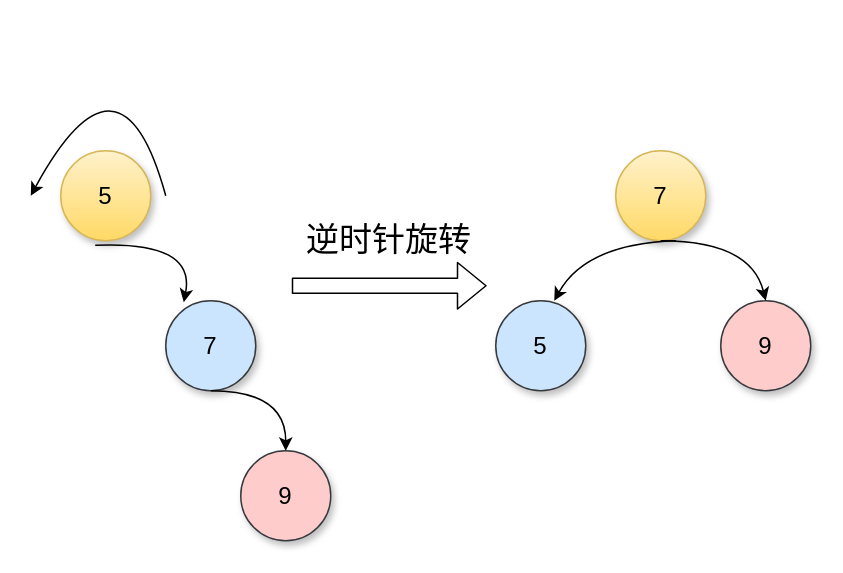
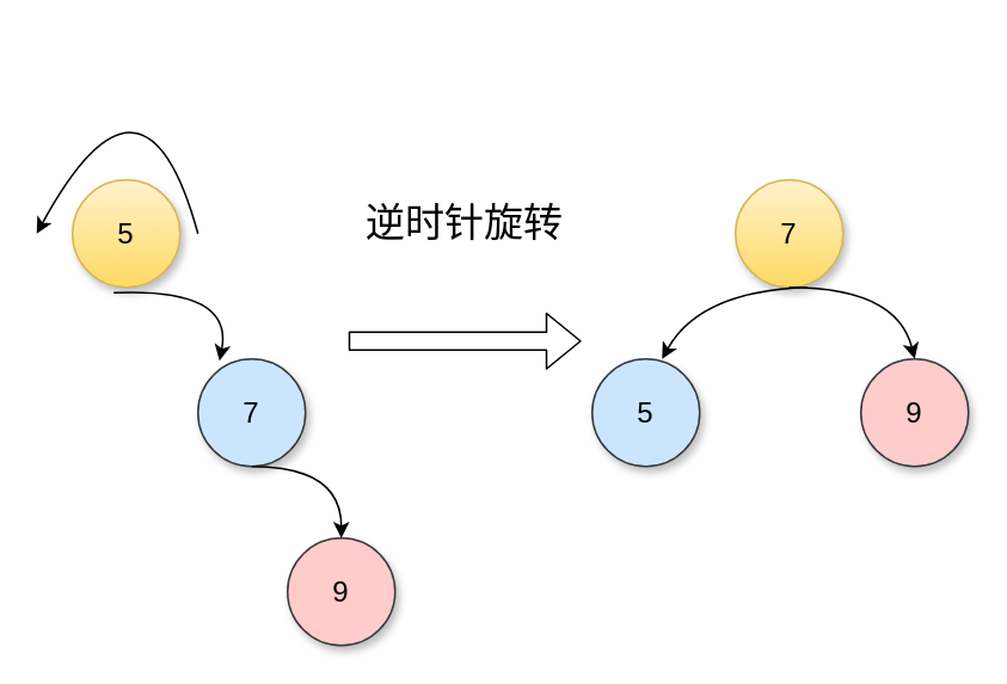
  <mxCell id="0" />
  <mxCell id="1" parent="0" />
  <mxCell id="2" value="5" style="ellipse;whiteSpace=wrap;html=1;aspect=fixed;shadow=1;gradientColor=#ffd966;fillColor=#fff2cc;strokeColor=#d6b656;fontSize=16;" vertex="1" parent="1"><mxGeometry x="40" y="100" width="60" height="60" as="geometry" /></mxCell>
  <mxCell id="3" value="7" style="ellipse;whiteSpace=wrap;html=1;aspect=fixed;shadow=1;fillColor=#cce5ff;strokeColor=#36393d;fontSize=16;" vertex="1" parent="1"><mxGeometry x="110" y="200" width="60" height="60" as="geometry" /></mxCell>
  <mxCell id="4" value="9" style="ellipse;whiteSpace=wrap;html=1;aspect=fixed;shadow=1;fillColor=#ffcccc;strokeColor=#36393d;fontSize=16;" vertex="1" parent="1"><mxGeometry x="160" y="300" width="60" height="60" as="geometry" /></mxCell>
  <mxCell id="5" value="" style="shape=flexArrow;endArrow=classic;html=1;" edge="1" parent="1"><mxGeometry width="50" height="50" relative="1" as="geometry"><mxPoint x="194" y="190" as="sourcePoint" /><mxPoint x="324" y="190" as="targetPoint" /></mxGeometry></mxCell>
- <mxCell id="6" value="&lt;font style=&quot;font-size: 22px&quot;&gt;逆时针旋转&lt;/font&gt;" style="text;html=1;strokeColor=none;fillColor=none;align=center;verticalAlign=middle;whiteSpace=wrap;rounded=0;" vertex="1" parent="1"><mxGeometry x="194" y="150" width="130" height="20" as="geometry" /></mxCell>
+ <mxCell id="6" value="&lt;font style=&quot;font-size: 22px&quot;&gt;逆时针旋转&lt;/font&gt;" style="text;html=1;strokeColor=none;fillColor=none;align=center;verticalAlign=middle;whiteSpace=wrap;rounded=0;" vertex="1" parent="1"><mxGeometry x="194" y="115" width="130" height="20" as="geometry" /></mxCell>
  <mxCell id="7" value="7" style="ellipse;whiteSpace=wrap;html=1;aspect=fixed;shadow=1;gradientColor=#ffd966;fillColor=#fff2cc;strokeColor=#d6b656;fontSize=16;" vertex="1" parent="1"><mxGeometry x="410" y="100" width="60" height="60" as="geometry" /></mxCell>
  <mxCell id="8" value="5" style="ellipse;whiteSpace=wrap;html=1;aspect=fixed;shadow=1;fillColor=#cce5ff;strokeColor=#36393d;fontSize=16;" vertex="1" parent="1"><mxGeometry x="330" y="200" width="60" height="60" as="geometry" /></mxCell>
  <mxCell id="9" value="9" style="ellipse;whiteSpace=wrap;html=1;aspect=fixed;shadow=1;fillColor=#ffcccc;strokeColor=#36393d;fontSize=16;" vertex="1" parent="1"><mxGeometry x="480" y="200" width="60" height="60" as="geometry" /></mxCell>
  <mxCell id="10" value="" style="endArrow=classic;html=1;entryX=0.65;entryY=0;entryDx=0;entryDy=0;entryPerimeter=0;curved=1;fontSize=16;" edge="1" parent="1" target="8"><mxGeometry width="50" height="50" relative="1" as="geometry"><mxPoint x="450" y="160" as="sourcePoint" /><mxPoint x="360" y="120" as="targetPoint" /><Array as="points"><mxPoint x="390" y="162" /></Array></mxGeometry></mxCell>
  <mxCell id="11" value="" style="endArrow=classic;html=1;entryX=0.5;entryY=0;entryDx=0;entryDy=0;curved=1;" edge="1" parent="1" target="9"><mxGeometry width="50" height="50" relative="1" as="geometry"><mxPoint x="440" y="160" as="sourcePoint" /><mxPoint x="550" y="140" as="targetPoint" /><Array as="points"><mxPoint x="500" y="160" /></Array></mxGeometry></mxCell>
  <mxCell id="12" value="" style="endArrow=classic;html=1;entryX=0.2;entryY=0.017;entryDx=0;entryDy=0;entryPerimeter=0;curved=1;exitX=0.383;exitY=1.05;exitDx=0;exitDy=0;exitPerimeter=0;" edge="1" parent="1" source="2" target="3"><mxGeometry width="50" height="50" relative="1" as="geometry"><mxPoint x="70" y="160" as="sourcePoint" /><mxPoint x="200" y="90" as="targetPoint" /><Array as="points"><mxPoint x="130" y="160" /></Array></mxGeometry></mxCell>
  <mxCell id="13" value="" style="endArrow=classic;html=1;exitX=0.5;exitY=1;exitDx=0;exitDy=0;curved=1;" edge="1" parent="1" source="3" target="4"><mxGeometry width="50" height="50" relative="1" as="geometry"><mxPoint x="220" y="280" as="sourcePoint" /><mxPoint x="270" y="230" as="targetPoint" /><Array as="points"><mxPoint x="190" y="260" /></Array></mxGeometry></mxCell>
  <mxCell id="14" value="" style="endArrow=classic;html=1;curved=1;" edge="1" parent="1"><mxGeometry width="50" height="50" relative="1" as="geometry"><mxPoint x="110" y="130" as="sourcePoint" /><mxPoint x="20" y="130" as="targetPoint" /><Array as="points"><mxPoint x="80" y="20" /></Array></mxGeometry></mxCell>
